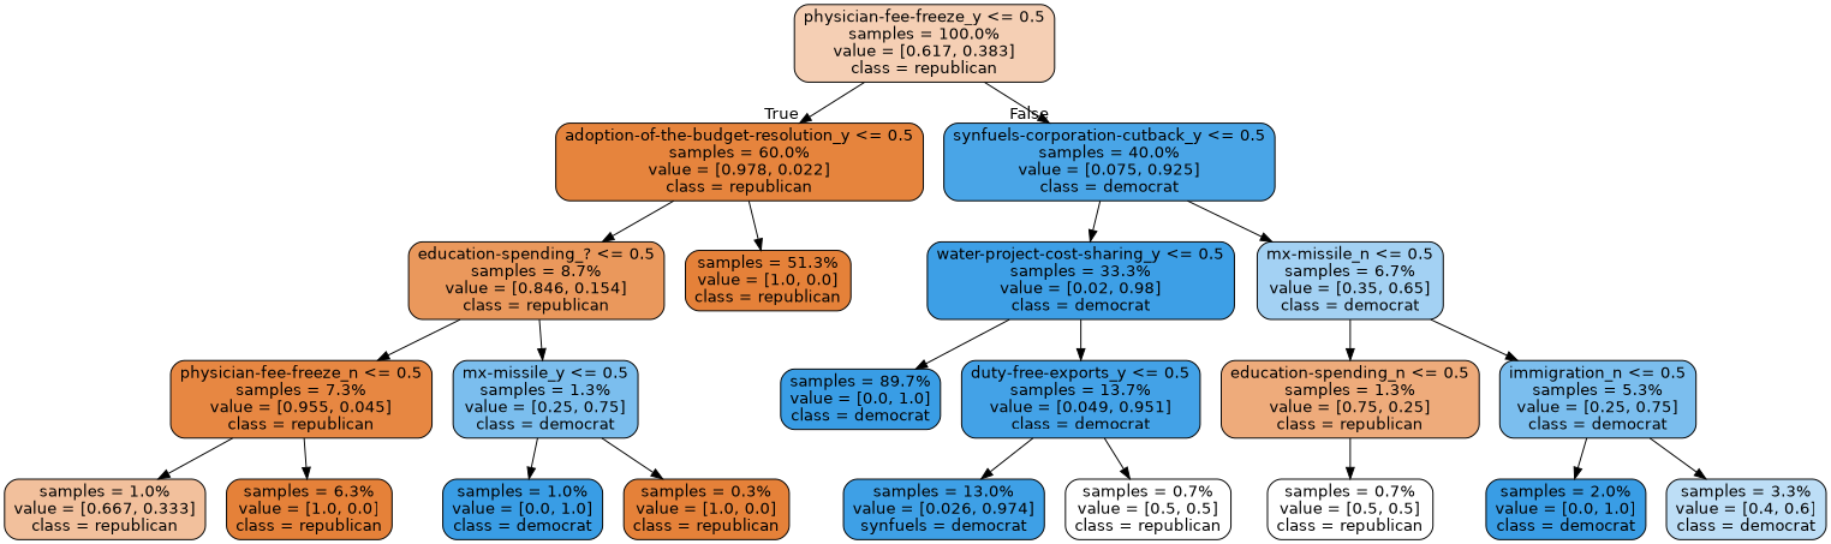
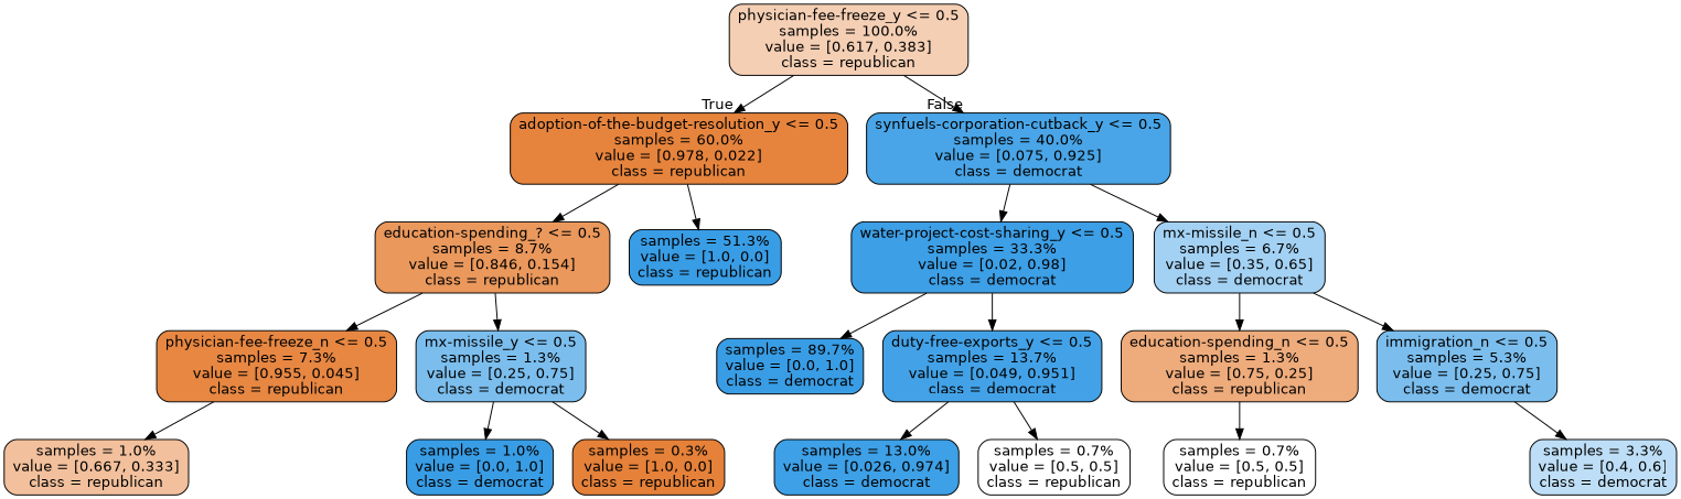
  digraph {
    node [color=black fillcolor="#e58139ff" fontname=helvetica shape=box style="filled, rounded"]
    edge [fontname=helvetica]
    n1 [fillcolor="#e5813960" label="physician-fee-freeze_y <= 0.5\nsamples = 100.0%\nvalue = [0.617, 0.383]\nclass = republican"]
    n2 [fillcolor="#e58139f9" label="adoption-of-the-budget-resolution_y <= 0.5\nsamples = 60.0%\nvalue = [0.978, 0.022]\nclass = republican"]
    n3 [fillcolor="#399de5ea" label="synfuels-corporation-cutback_y <= 0.5\nsamples = 40.0%\nvalue = [0.075, 0.925]\nclass = democrat"]
    n4 [fillcolor="#e58139d1" label="education-spending_? <= 0.5\nsamples = 8.7%\nvalue = [0.846, 0.154]\nclass = republican"]
-   n5 [label="samples = 51.3%\nvalue = [1.0, 0.0]\nclass = republican"]
+   n5 [fillcolor="#399de5ff" label="samples = 51.3%\nvalue = [1.0, 0.0]\nclass = republican"]
    n6 [fillcolor="#399de5fa" label="water-project-cost-sharing_y <= 0.5\nsamples = 33.3%\nvalue = [0.02, 0.98]\nclass = democrat"]
    n7 [fillcolor="#399de576" label="mx-missile_n <= 0.5\nsamples = 6.7%\nvalue = [0.35, 0.65]\nclass = democrat"]
    n8 [fillcolor="#e58139f3" label="physician-fee-freeze_n <= 0.5\nsamples = 7.3%\nvalue = [0.955, 0.045]\nclass = republican"]
    n9 [fillcolor="#399de5aa" label="mx-missile_y <= 0.5\nsamples = 1.3%\nvalue = [0.25, 0.75]\nclass = democrat"]
    n10 [fillcolor="#e581397f" label="samples = 1.0%\nvalue = [0.667, 0.333]\nclass = republican"]
-   n11 [label="samples = 6.3%\nvalue = [1.0, 0.0]\nclass = republican"]
    n12 [fillcolor="#399de5ff" label="samples = 1.0%\nvalue = [0.0, 1.0]\nclass = democrat"]
    n13 [label="samples = 0.3%\nvalue = [1.0, 0.0]\nclass = republican"]
    n14 [fillcolor="#399de5ff" label="samples = 89.7%\nvalue = [0.0, 1.0]\nclass = democrat"]
    n15 [fillcolor="#399de5f2" label="duty-free-exports_y <= 0.5\nsamples = 13.7%\nvalue = [0.049, 0.951]\nclass = democrat"]
    n16 [fillcolor="#e58139aa" label="education-spending_n <= 0.5\nsamples = 1.3%\nvalue = [0.75, 0.25]\nclass = republican"]
    n17 [fillcolor="#399de5aa" label="immigration_n <= 0.5\nsamples = 5.3%\nvalue = [0.25, 0.75]\nclass = democrat"]
-   n18 [fillcolor="#399de5f8" label="samples = 13.0%\nvalue = [0.026, 0.974]\nsynfuels = democrat"]
+   n18 [fillcolor="#399de5f8" label="samples = 13.0%\nvalue = [0.026, 0.974]\nclass = democrat"]
    n19 [fillcolor="#e5813900" label="samples = 0.7%\nvalue = [0.5, 0.5]\nclass = republican"]
    n20 [fillcolor="#e5813900" label="samples = 0.7%\nvalue = [0.5, 0.5]\nclass = republican"]
-   n21 [fillcolor="#399de5ff" label="samples = 2.0%\nvalue = [0.0, 1.0]\nclass = democrat"]
    n22 [fillcolor="#399de555" label="samples = 3.3%\nvalue = [0.4, 0.6]\nclass = democrat"]
    n1 -> n2 [headlabel=True labelangle=45 labeldistance=2.5]
    n1 -> n3 [headlabel=False labelangle=-45 labeldistance=2.5]
    n2 -> n4
    n2 -> n5
    n3 -> n6
    n3 -> n7
    n4 -> n8
    n4 -> n9
    n6 -> n14
    n6 -> n15
    n7 -> n16
    n7 -> n17
    n8 -> n10
-   n8 -> n11
    n9 -> n12
    n9 -> n13
    n15 -> n18
    n15 -> n19
    n16 -> n20
-   n17 -> n21
    n17 -> n22
  }
